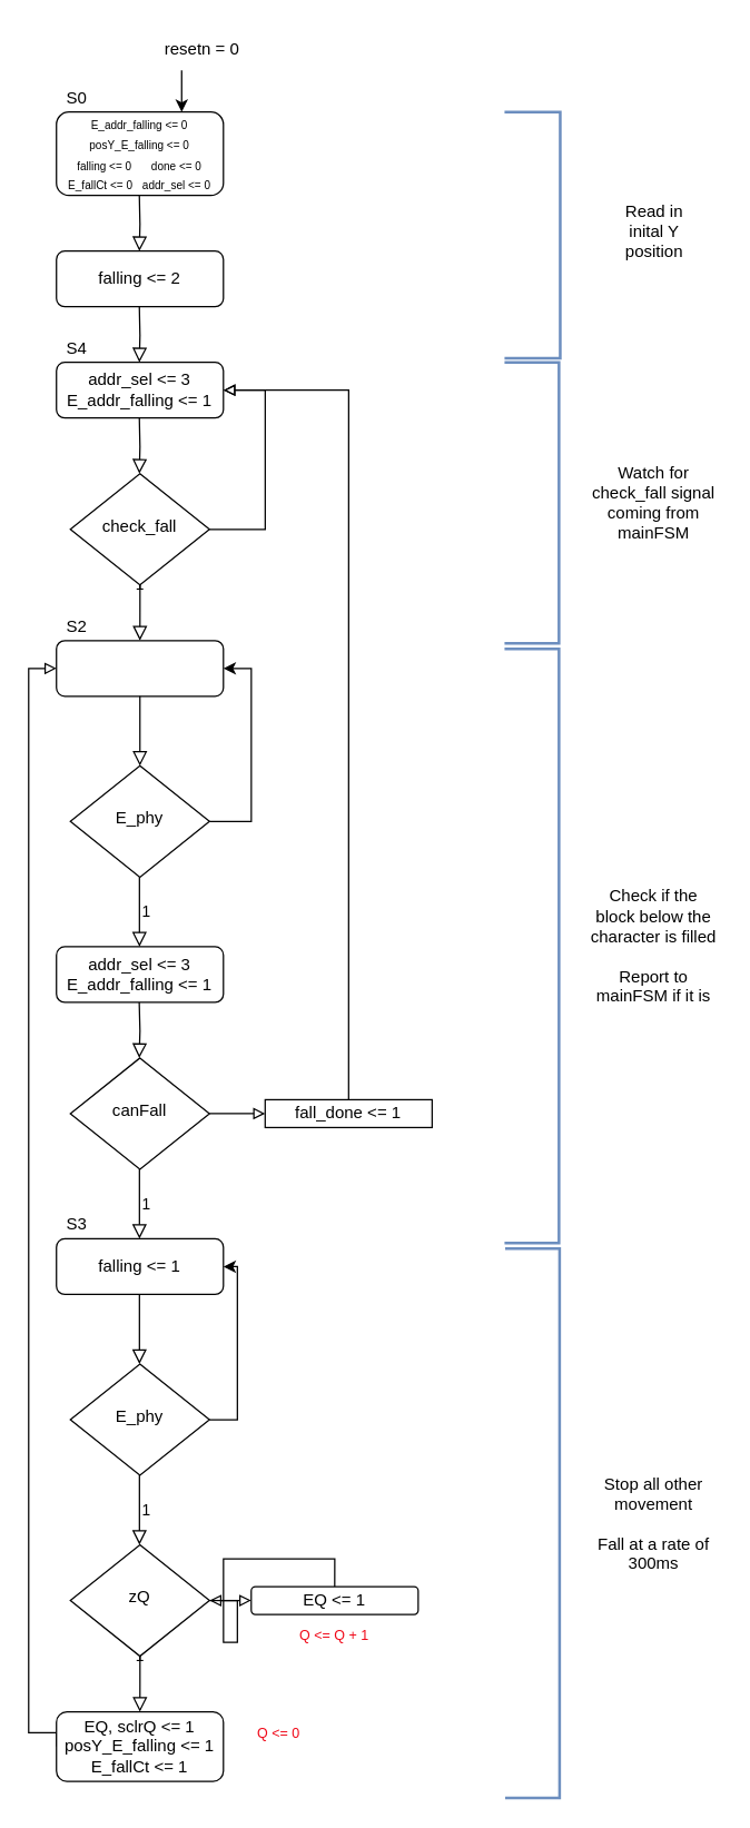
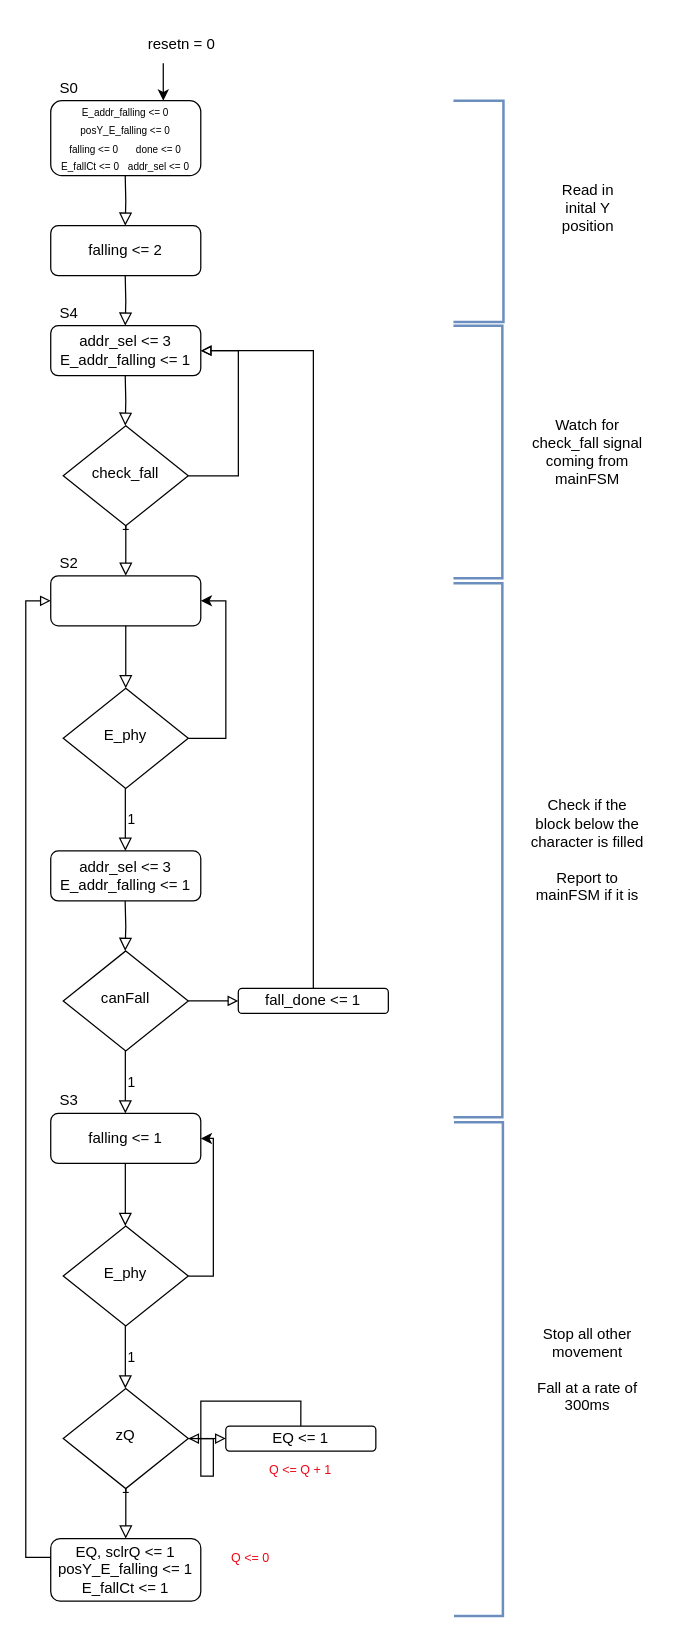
  <mxCell id="0" />
  <mxCell id="1" parent="0" />
  <mxCell id="2" style="edgeStyle=orthogonalEdgeStyle;rounded=0;orthogonalLoop=1;jettySize=auto;html=1;exitX=0.75;exitY=0;exitDx=0;exitDy=0;endArrow=none;endFill=0;startArrow=classic;startFill=1;" parent="1" source="3" edge="1"><mxGeometry relative="1" as="geometry"><mxPoint x="130.06" y="50" as="targetPoint" /></mxGeometry></mxCell>
  <mxCell id="3" value="&lt;font style=&quot;font-size: 8px;&quot;&gt;E_addr_falling &amp;lt;= 0 posY_E_falling &amp;lt;= 0&lt;br&gt;falling &amp;lt;= 0&lt;span style=&quot;white-space: pre;&quot;&gt;&#09;&lt;/span&gt;done &amp;lt;= 0 E_fallCt &amp;lt;= 0&lt;span style=&quot;white-space: pre;&quot;&gt;&#09;&lt;/span&gt;addr_sel &amp;lt;= 0&lt;br&gt;&lt;/font&gt;" style="rounded=1;whiteSpace=wrap;html=1;fontSize=12;glass=0;strokeWidth=1;shadow=0;align=center;" parent="1" vertex="1"><mxGeometry x="40.06" y="80" width="120" height="60" as="geometry" /></mxCell>
  <mxCell id="4" value="1" style="rounded=0;html=1;jettySize=auto;orthogonalLoop=1;fontSize=11;endArrow=block;endFill=0;endSize=8;strokeWidth=1;shadow=0;labelBackgroundColor=none;edgeStyle=orthogonalEdgeStyle;" parent="1" source="6" edge="1"><mxGeometry y="20" relative="1" as="geometry"><mxPoint as="offset" /><mxPoint x="100.06" y="460" as="targetPoint" /></mxGeometry></mxCell>
  <mxCell id="5" style="edgeStyle=orthogonalEdgeStyle;rounded=0;orthogonalLoop=1;jettySize=auto;html=1;exitX=1;exitY=0.5;exitDx=0;exitDy=0;entryX=1;entryY=0.5;entryDx=0;entryDy=0;startArrow=none;startFill=0;endArrow=block;endFill=0;" parent="1" source="6" target="35" edge="1"><mxGeometry relative="1" as="geometry"><Array as="points"><mxPoint x="190.06" y="380" /><mxPoint x="190.06" y="280" /></Array></mxGeometry></mxCell>
  <mxCell id="6" value="check_fall" style="rhombus;whiteSpace=wrap;html=1;shadow=0;fontFamily=Helvetica;fontSize=12;align=center;strokeWidth=1;spacing=6;spacingTop=-4;" parent="1" vertex="1"><mxGeometry x="50.06" y="340" width="100" height="80" as="geometry" /></mxCell>
  <mxCell id="7" value="S0" style="text;html=1;strokeColor=none;fillColor=none;align=center;verticalAlign=middle;whiteSpace=wrap;rounded=0;" parent="1" vertex="1"><mxGeometry x="40.06" y="60" width="30" height="20" as="geometry" /></mxCell>
  <mxCell id="8" value="resetn = 0" style="text;html=1;strokeColor=none;fillColor=none;align=center;verticalAlign=middle;whiteSpace=wrap;rounded=0;" parent="1" vertex="1"><mxGeometry x="110.06" y="20" width="70" height="30" as="geometry" /></mxCell>
  <mxCell id="9" value="" style="rounded=1;whiteSpace=wrap;html=1;fontSize=12;glass=0;strokeWidth=1;shadow=0;" parent="1" vertex="1"><mxGeometry x="40.06" y="460" width="120" height="40" as="geometry" /></mxCell>
  <mxCell id="10" value="S2" style="text;html=1;strokeColor=none;fillColor=none;align=center;verticalAlign=middle;whiteSpace=wrap;rounded=0;" parent="1" vertex="1"><mxGeometry x="40.06" y="440" width="30" height="20" as="geometry" /></mxCell>
  <mxCell id="11" value="" style="rounded=0;html=1;jettySize=auto;orthogonalLoop=1;fontSize=11;endArrow=block;endFill=0;endSize=8;strokeWidth=1;shadow=0;labelBackgroundColor=none;edgeStyle=orthogonalEdgeStyle;" parent="1" edge="1"><mxGeometry relative="1" as="geometry"><mxPoint x="100.06" y="500" as="sourcePoint" /><mxPoint x="100.06" y="550" as="targetPoint" /></mxGeometry></mxCell>
  <mxCell id="12" value="" style="edgeStyle=orthogonalEdgeStyle;rounded=0;orthogonalLoop=1;jettySize=auto;html=1;exitX=1;exitY=0.5;exitDx=0;exitDy=0;entryX=0;entryY=0.5;entryDx=0;entryDy=0;fontSize=8;labelPosition=center;verticalLabelPosition=top;align=center;verticalAlign=bottom;endArrow=block;endFill=0;" parent="1" source="13" target="15" edge="1"><mxGeometry relative="1" as="geometry"><Array as="points"><mxPoint x="170.06" y="800" /><mxPoint x="170.06" y="800" /></Array></mxGeometry></mxCell>
  <mxCell id="13" value="canFall" style="rhombus;whiteSpace=wrap;html=1;shadow=0;fontFamily=Helvetica;fontSize=12;align=center;strokeWidth=1;spacing=6;spacingTop=-4;" parent="1" vertex="1"><mxGeometry x="50.06" y="760" width="100" height="80" as="geometry" /></mxCell>
  <mxCell id="14" style="edgeStyle=orthogonalEdgeStyle;rounded=0;orthogonalLoop=1;jettySize=auto;html=1;exitX=0.5;exitY=0;exitDx=0;exitDy=0;entryX=1;entryY=0.5;entryDx=0;entryDy=0;fontSize=8;endArrow=block;endFill=0;" parent="1" source="15" target="35" edge="1"><mxGeometry relative="1" as="geometry"><Array as="points"><mxPoint x="250.06" y="280" /></Array></mxGeometry></mxCell>
- <mxCell id="15" value="fall_done &amp;lt;= 1" style="whiteSpace=wrap;html=1;fontSize=12;glass=0;strokeWidth=1;shadow=0;rounded=0;" parent="1" vertex="1"><mxGeometry x="190.06" y="790" width="120" height="20" as="geometry" /></mxCell>
+ <mxCell id="15" value="fall_done &amp;lt;= 1" style="rounded=1;whiteSpace=wrap;html=1;fontSize=12;glass=0;strokeWidth=1;shadow=0;" parent="1" vertex="1"><mxGeometry x="190.06" y="790" width="120" height="20" as="geometry" /></mxCell>
  <mxCell id="16" value="1" style="rounded=0;html=1;jettySize=auto;orthogonalLoop=1;fontSize=11;endArrow=block;endFill=0;endSize=8;strokeWidth=1;shadow=0;labelBackgroundColor=none;edgeStyle=orthogonalEdgeStyle;labelPosition=right;verticalLabelPosition=middle;align=left;verticalAlign=middle;" parent="1" edge="1"><mxGeometry relative="1" as="geometry"><mxPoint x="99.72" y="840" as="sourcePoint" /><mxPoint x="99.72" y="890" as="targetPoint" /></mxGeometry></mxCell>
  <mxCell id="17" value="falling &amp;lt;= 1" style="rounded=1;whiteSpace=wrap;html=1;fontSize=12;glass=0;strokeWidth=1;shadow=0;" parent="1" vertex="1"><mxGeometry x="40.06" y="890" width="120" height="40" as="geometry" /></mxCell>
  <mxCell id="18" value="S3" style="text;html=1;strokeColor=none;fillColor=none;align=center;verticalAlign=middle;whiteSpace=wrap;rounded=0;" parent="1" vertex="1"><mxGeometry x="40.06" y="870" width="30" height="20" as="geometry" /></mxCell>
  <mxCell id="19" value="1" style="rounded=0;html=1;jettySize=auto;orthogonalLoop=1;fontSize=11;endArrow=block;endFill=0;endSize=8;strokeWidth=1;shadow=0;labelBackgroundColor=none;edgeStyle=orthogonalEdgeStyle;" parent="1" source="20" edge="1"><mxGeometry y="20" relative="1" as="geometry"><mxPoint as="offset" /><mxPoint x="100.06" y="1230" as="targetPoint" /></mxGeometry></mxCell>
  <mxCell id="20" value="zQ" style="rhombus;whiteSpace=wrap;html=1;shadow=0;fontFamily=Helvetica;fontSize=12;align=center;strokeWidth=1;spacing=6;spacingTop=-4;" parent="1" vertex="1"><mxGeometry x="50.06" y="1110" width="100" height="80" as="geometry" /></mxCell>
  <mxCell id="21" value="" style="rounded=0;html=1;jettySize=auto;orthogonalLoop=1;fontSize=11;endArrow=block;endFill=0;endSize=8;strokeWidth=1;shadow=0;labelBackgroundColor=none;edgeStyle=orthogonalEdgeStyle;" parent="1" edge="1"><mxGeometry relative="1" as="geometry"><mxPoint x="99.72" y="930" as="sourcePoint" /><mxPoint x="99.72" y="980" as="targetPoint" /></mxGeometry></mxCell>
  <mxCell id="22" value="" style="edgeStyle=orthogonalEdgeStyle;rounded=0;orthogonalLoop=1;jettySize=auto;html=1;exitX=1;exitY=0.5;exitDx=0;exitDy=0;entryX=0;entryY=0.5;entryDx=0;entryDy=0;fontSize=8;labelPosition=center;verticalLabelPosition=top;align=center;verticalAlign=bottom;endArrow=block;endFill=0;" parent="1" target="24" edge="1"><mxGeometry relative="1" as="geometry"><mxPoint x="150.06" y="1150" as="sourcePoint" /><Array as="points"><mxPoint x="170.06" y="1150" /><mxPoint x="170.06" y="1150" /></Array></mxGeometry></mxCell>
  <mxCell id="23" style="edgeStyle=orthogonalEdgeStyle;rounded=0;orthogonalLoop=1;jettySize=auto;html=1;exitX=0.5;exitY=0;exitDx=0;exitDy=0;fontSize=12;endArrow=block;endFill=0;" parent="1" source="24" target="20" edge="1"><mxGeometry relative="1" as="geometry" /></mxCell>
  <mxCell id="24" value="EQ &amp;lt;= 1" style="rounded=1;whiteSpace=wrap;html=1;fontSize=12;glass=0;strokeWidth=1;shadow=0;" parent="1" vertex="1"><mxGeometry x="180.06" y="1140" width="120" height="20" as="geometry" /></mxCell>
  <mxCell id="25" style="edgeStyle=orthogonalEdgeStyle;rounded=0;orthogonalLoop=1;jettySize=auto;html=1;exitX=0;exitY=0.5;exitDx=0;exitDy=0;entryX=0;entryY=0.5;entryDx=0;entryDy=0;fontSize=8;endArrow=block;endFill=0;" parent="1" source="26" target="9" edge="1"><mxGeometry relative="1" as="geometry"><Array as="points"><mxPoint x="40.06" y="1245" /><mxPoint x="20.06" y="1245" /><mxPoint x="20.06" y="480" /></Array></mxGeometry></mxCell>
  <mxCell id="26" value="EQ, sclrQ &amp;lt;= 1&lt;br&gt;posY_E_falling &amp;lt;= 1&lt;br&gt;E_fallCt &amp;lt;= 1" style="rounded=1;whiteSpace=wrap;html=1;fontSize=12;glass=0;strokeWidth=1;shadow=0;" parent="1" vertex="1"><mxGeometry x="40.06" y="1230" width="120" height="50" as="geometry" /></mxCell>
  <mxCell id="27" value="&lt;font style=&quot;font-size: 10px;&quot; color=&quot;#f00717&quot;&gt;Q &amp;lt;= Q + 1&lt;/font&gt;" style="text;html=1;strokeColor=none;fillColor=none;align=center;verticalAlign=middle;whiteSpace=wrap;rounded=0;fontSize=8;" parent="1" vertex="1"><mxGeometry x="210.06" y="1160" width="60" height="30" as="geometry" /></mxCell>
  <mxCell id="28" value="&lt;font style=&quot;font-size: 10px;&quot; color=&quot;#f00717&quot;&gt;Q &amp;lt;= 0&lt;br&gt;&lt;/font&gt;" style="text;html=1;strokeColor=none;fillColor=none;align=center;verticalAlign=middle;whiteSpace=wrap;rounded=0;fontSize=8;" parent="1" vertex="1"><mxGeometry x="170.06" y="1230" width="60" height="30" as="geometry" /></mxCell>
  <mxCell id="29" style="edgeStyle=orthogonalEdgeStyle;rounded=0;orthogonalLoop=1;jettySize=auto;html=1;exitX=1;exitY=0.5;exitDx=0;exitDy=0;entryX=1;entryY=0.5;entryDx=0;entryDy=0;" parent="1" source="30" target="17" edge="1"><mxGeometry relative="1" as="geometry" /></mxCell>
  <mxCell id="30" value="E_phy" style="rhombus;whiteSpace=wrap;html=1;shadow=0;fontFamily=Helvetica;fontSize=12;align=center;strokeWidth=1;spacing=6;spacingTop=-4;" parent="1" vertex="1"><mxGeometry x="50.06" y="980" width="100" height="80" as="geometry" /></mxCell>
  <mxCell id="31" value="1" style="rounded=0;html=1;jettySize=auto;orthogonalLoop=1;fontSize=11;endArrow=block;endFill=0;endSize=8;strokeWidth=1;shadow=0;labelBackgroundColor=none;edgeStyle=orthogonalEdgeStyle;labelPosition=right;verticalLabelPosition=middle;align=left;verticalAlign=middle;" parent="1" edge="1"><mxGeometry relative="1" as="geometry"><mxPoint x="99.72" y="1060" as="sourcePoint" /><mxPoint x="99.72" y="1110" as="targetPoint" /></mxGeometry></mxCell>
  <mxCell id="32" value="falling &amp;lt;= 2" style="rounded=1;whiteSpace=wrap;html=1;fontSize=12;glass=0;strokeWidth=1;shadow=0;" parent="1" vertex="1"><mxGeometry x="40.06" y="180" width="120" height="40" as="geometry" /></mxCell>
  <mxCell id="33" value="" style="rounded=0;html=1;jettySize=auto;orthogonalLoop=1;fontSize=11;endArrow=block;endFill=0;endSize=8;strokeWidth=1;shadow=0;labelBackgroundColor=none;edgeStyle=orthogonalEdgeStyle;" parent="1" edge="1"><mxGeometry y="20" relative="1" as="geometry"><mxPoint as="offset" /><mxPoint x="99.64" y="260" as="targetPoint" /><mxPoint x="99.64" y="220" as="sourcePoint" /></mxGeometry></mxCell>
  <mxCell id="34" value="" style="rounded=0;html=1;jettySize=auto;orthogonalLoop=1;fontSize=11;endArrow=block;endFill=0;endSize=8;strokeWidth=1;shadow=0;labelBackgroundColor=none;edgeStyle=orthogonalEdgeStyle;" parent="1" edge="1"><mxGeometry y="20" relative="1" as="geometry"><mxPoint as="offset" /><mxPoint x="99.64" y="180" as="targetPoint" /><mxPoint x="99.64" y="140" as="sourcePoint" /></mxGeometry></mxCell>
  <mxCell id="35" value="addr_sel &amp;lt;= 3&lt;br&gt;E_addr_falling &amp;lt;= 1" style="rounded=1;whiteSpace=wrap;html=1;fontSize=12;glass=0;strokeWidth=1;shadow=0;" parent="1" vertex="1"><mxGeometry x="40.06" y="260" width="120" height="40" as="geometry" /></mxCell>
  <mxCell id="36" value="" style="rounded=0;html=1;jettySize=auto;orthogonalLoop=1;fontSize=11;endArrow=block;endFill=0;endSize=8;strokeWidth=1;shadow=0;labelBackgroundColor=none;edgeStyle=orthogonalEdgeStyle;" parent="1" edge="1"><mxGeometry y="20" relative="1" as="geometry"><mxPoint as="offset" /><mxPoint x="99.64" y="340" as="targetPoint" /><mxPoint x="99.64" y="300" as="sourcePoint" /></mxGeometry></mxCell>
  <mxCell id="37" value="S4" style="text;html=1;strokeColor=none;fillColor=none;align=center;verticalAlign=middle;whiteSpace=wrap;rounded=0;" parent="1" vertex="1"><mxGeometry x="40.06" y="240" width="30" height="20" as="geometry" /></mxCell>
  <mxCell id="38" style="edgeStyle=orthogonalEdgeStyle;rounded=0;orthogonalLoop=1;jettySize=auto;html=1;exitX=1;exitY=0.5;exitDx=0;exitDy=0;entryX=1;entryY=0.5;entryDx=0;entryDy=0;" parent="1" source="39" target="9" edge="1"><mxGeometry relative="1" as="geometry"><Array as="points"><mxPoint x="180.06" y="590" /><mxPoint x="180.06" y="480" /></Array></mxGeometry></mxCell>
  <mxCell id="39" value="E_phy" style="rhombus;whiteSpace=wrap;html=1;shadow=0;fontFamily=Helvetica;fontSize=12;align=center;strokeWidth=1;spacing=6;spacingTop=-4;" parent="1" vertex="1"><mxGeometry x="50.06" y="550" width="100" height="80" as="geometry" /></mxCell>
  <mxCell id="40" value="1" style="rounded=0;html=1;jettySize=auto;orthogonalLoop=1;fontSize=11;endArrow=block;endFill=0;endSize=8;strokeWidth=1;shadow=0;labelBackgroundColor=none;edgeStyle=orthogonalEdgeStyle;labelPosition=right;verticalLabelPosition=middle;align=left;verticalAlign=middle;" parent="1" edge="1"><mxGeometry relative="1" as="geometry"><mxPoint x="99.72" y="630" as="sourcePoint" /><mxPoint x="99.72" y="680" as="targetPoint" /></mxGeometry></mxCell>
  <mxCell id="41" value="addr_sel &amp;lt;= 3&lt;br&gt;E_addr_falling &amp;lt;= 1" style="rounded=1;whiteSpace=wrap;html=1;fontSize=12;glass=0;strokeWidth=1;shadow=0;" parent="1" vertex="1"><mxGeometry x="40.06" y="680" width="120" height="40" as="geometry" /></mxCell>
  <mxCell id="42" value="" style="rounded=0;html=1;jettySize=auto;orthogonalLoop=1;fontSize=11;endArrow=block;endFill=0;endSize=8;strokeWidth=1;shadow=0;labelBackgroundColor=none;edgeStyle=orthogonalEdgeStyle;" parent="1" edge="1"><mxGeometry y="20" relative="1" as="geometry"><mxPoint as="offset" /><mxPoint x="99.56" y="760" as="targetPoint" /><mxPoint x="99.56" y="720" as="sourcePoint" /></mxGeometry></mxCell>
  <mxCell id="43" value="" style="strokeWidth=2;html=1;shape=mxgraph.flowchart.annotation_1;align=left;pointerEvents=1;rotation=-180;fillColor=#dae8fc;strokeColor=#6c8ebf;" vertex="1" parent="1"><mxGeometry x="362.12" y="80" width="40" height="177" as="geometry" /></mxCell>
  <mxCell id="44" value="Read in inital Y position" style="text;html=1;strokeColor=none;fillColor=none;align=center;verticalAlign=middle;whiteSpace=wrap;rounded=0;" vertex="1" parent="1"><mxGeometry x="439.56" y="140" width="60" height="51" as="geometry" /></mxCell>
  <mxCell id="45" value="" style="strokeWidth=2;html=1;shape=mxgraph.flowchart.annotation_1;align=left;pointerEvents=1;rotation=-180;fillColor=#dae8fc;strokeColor=#6c8ebf;" vertex="1" parent="1"><mxGeometry x="362.12" y="260" width="39.12" height="202" as="geometry" /></mxCell>
  <mxCell id="46" value="Watch for check_fall signal coming from mainFSM" style="text;html=1;strokeColor=none;fillColor=none;align=center;verticalAlign=middle;whiteSpace=wrap;rounded=0;" vertex="1" parent="1"><mxGeometry x="422.12" y="321" width="94.88" height="80" as="geometry" /></mxCell>
  <mxCell id="47" value="" style="strokeWidth=2;html=1;shape=mxgraph.flowchart.annotation_1;align=left;pointerEvents=1;rotation=-180;fillColor=#dae8fc;strokeColor=#6c8ebf;" vertex="1" parent="1"><mxGeometry x="362.12" y="466" width="39.12" height="427" as="geometry" /></mxCell>
  <mxCell id="48" value="Check if the block below the character is filled&lt;br&gt;&lt;br&gt;Report to mainFSM if it is" style="text;html=1;strokeColor=none;fillColor=none;align=center;verticalAlign=middle;whiteSpace=wrap;rounded=0;" vertex="1" parent="1"><mxGeometry x="422.12" y="639.5" width="94.88" height="80" as="geometry" /></mxCell>
  <mxCell id="49" value="" style="strokeWidth=2;html=1;shape=mxgraph.flowchart.annotation_1;align=left;pointerEvents=1;rotation=-180;fillColor=#dae8fc;strokeColor=#6c8ebf;" vertex="1" parent="1"><mxGeometry x="362.56" y="897" width="39.12" height="395" as="geometry" /></mxCell>
  <mxCell id="50" value="Stop all other movement&lt;br&gt;&lt;br&gt;Fall at a rate of 300ms" style="text;html=1;strokeColor=none;fillColor=none;align=center;verticalAlign=middle;whiteSpace=wrap;rounded=0;" vertex="1" parent="1"><mxGeometry x="422.12" y="1054.5" width="94.88" height="80" as="geometry" /></mxCell>
